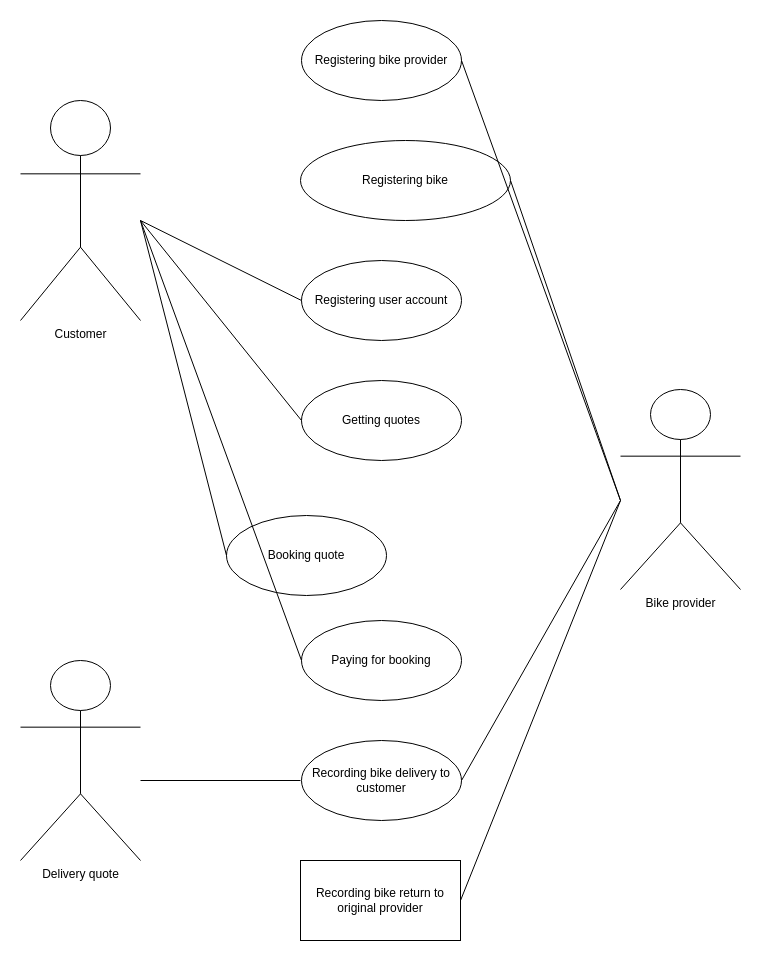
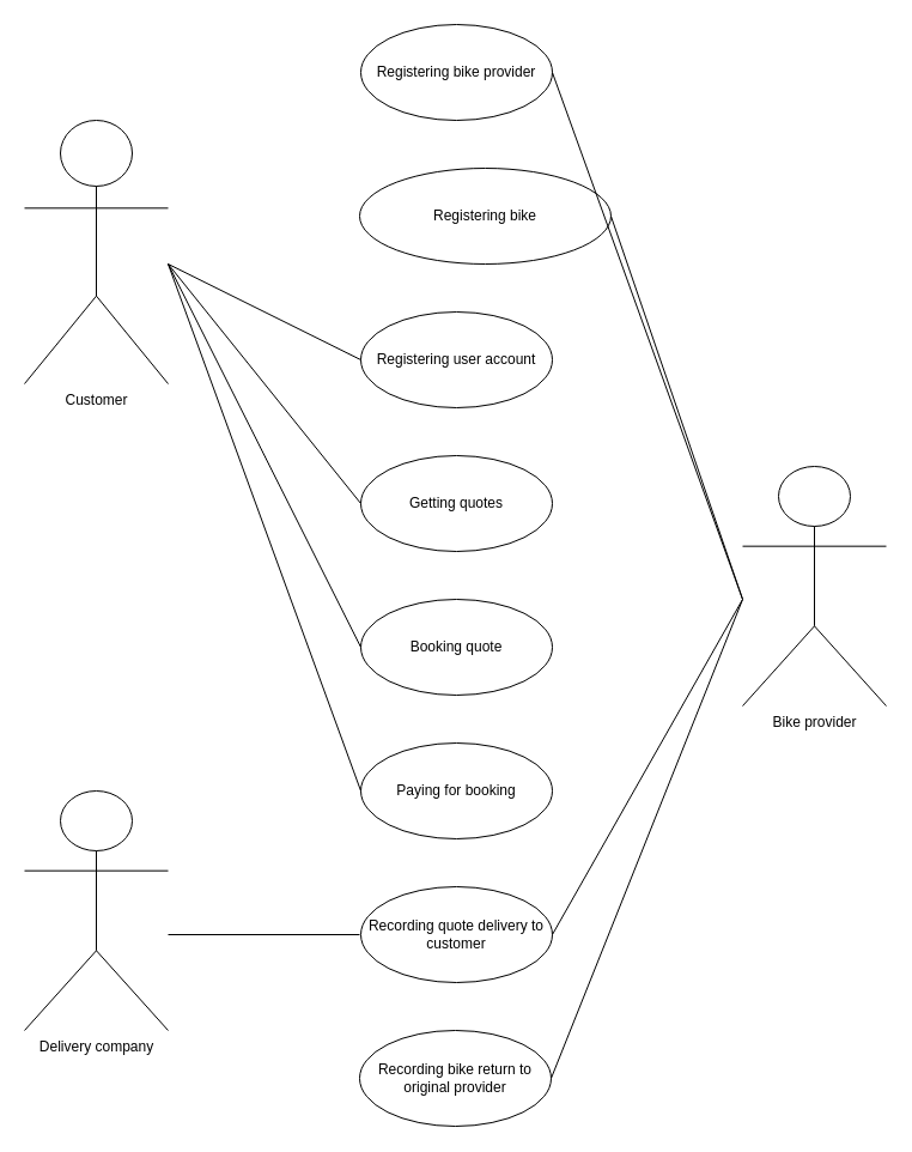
  <mxCell id="0" />
  <mxCell id="1" parent="0" />
  <mxCell id="2" value="Customer" style="shape=umlActor;verticalLabelPosition=bottom;labelBackgroundColor=#ffffff;verticalAlign=top;html=1;outlineConnect=0;" parent="1" vertex="1"><mxGeometry x="20" y="100" width="120" height="220" as="geometry" /></mxCell>
  <mxCell id="3" value="Getting quotes" style="ellipse;whiteSpace=wrap;html=1;" parent="1" vertex="1"><mxGeometry x="301" y="380" width="160" height="80" as="geometry" /></mxCell>
  <mxCell id="4" value="Bike provider" style="shape=umlActor;verticalLabelPosition=bottom;labelBackgroundColor=#ffffff;verticalAlign=top;html=1;outlineConnect=0;" parent="1" vertex="1"><mxGeometry x="620" y="389" width="120" height="200" as="geometry" /></mxCell>
- <mxCell id="5" value="Booking quote" style="ellipse;whiteSpace=wrap;html=1;" parent="1" vertex="1"><mxGeometry x="226" y="515" width="160" height="80" as="geometry" /></mxCell>
- <mxCell id="6" value="Recording bike return to original provider" style="whiteSpace=wrap;html=1;rounded=0;" parent="1" vertex="1"><mxGeometry x="300" y="860" width="160" height="80" as="geometry" /></mxCell>
- <mxCell id="7" value="Recording bike delivery to customer" style="ellipse;whiteSpace=wrap;html=1;" parent="1" vertex="1"><mxGeometry x="301" y="740" width="160" height="80" as="geometry" /></mxCell>
+ <mxCell id="5" value="Booking quote" style="ellipse;whiteSpace=wrap;html=1;" parent="1" vertex="1"><mxGeometry x="301" y="500" width="160" height="80" as="geometry" /></mxCell>
+ <mxCell id="6" value="Recording bike return to original provider" style="ellipse;whiteSpace=wrap;html=1;" parent="1" vertex="1"><mxGeometry x="300" y="860" width="160" height="80" as="geometry" /></mxCell>
+ <mxCell id="7" value="Recording quote delivery to customer" style="ellipse;whiteSpace=wrap;html=1;" parent="1" vertex="1"><mxGeometry x="301" y="740" width="160" height="80" as="geometry" /></mxCell>
  <mxCell id="8" value="Registering bike provider" style="ellipse;whiteSpace=wrap;html=1;" parent="1" vertex="1"><mxGeometry x="301" y="20" width="160" height="80" as="geometry" /></mxCell>
  <mxCell id="9" value="Registering bike" style="ellipse;whiteSpace=wrap;html=1;" parent="1" vertex="1"><mxGeometry x="300" y="140" width="210" height="80" as="geometry" /></mxCell>
  <mxCell id="10" value="Registering user account" style="ellipse;whiteSpace=wrap;html=1;" parent="1" vertex="1"><mxGeometry x="301" y="260" width="160" height="80" as="geometry" /></mxCell>
  <mxCell id="11" value="Paying for booking" style="ellipse;whiteSpace=wrap;html=1;" parent="1" vertex="1"><mxGeometry x="301" y="620" width="160" height="80" as="geometry" /></mxCell>
- <mxCell id="12" value="Delivery quote" style="shape=umlActor;verticalLabelPosition=bottom;labelBackgroundColor=#ffffff;verticalAlign=top;html=1;outlineConnect=0;" parent="1" vertex="1"><mxGeometry x="20" y="660" width="120" height="200" as="geometry" /></mxCell>
+ <mxCell id="12" value="Delivery company" style="shape=umlActor;verticalLabelPosition=bottom;labelBackgroundColor=#ffffff;verticalAlign=top;html=1;outlineConnect=0;" parent="1" vertex="1"><mxGeometry x="20" y="660" width="120" height="200" as="geometry" /></mxCell>
  <mxCell id="13" value="" style="endArrow=none;html=1;" parent="1" edge="1"><mxGeometry width="50" height="50" relative="1" as="geometry"><mxPoint x="140" y="780" as="sourcePoint" /><mxPoint x="300" y="780" as="targetPoint" /></mxGeometry></mxCell>
  <mxCell id="14" value="" style="endArrow=none;html=1;exitX=1;exitY=0.5;exitDx=0;exitDy=0;" parent="1" source="7" edge="1"><mxGeometry width="50" height="50" relative="1" as="geometry"><mxPoint x="540" y="790" as="sourcePoint" /><mxPoint x="620" y="500" as="targetPoint" /></mxGeometry></mxCell>
  <mxCell id="15" value="" style="endArrow=none;html=1;exitX=1;exitY=0.5;exitDx=0;exitDy=0;" parent="1" source="6" edge="1"><mxGeometry width="50" height="50" relative="1" as="geometry"><mxPoint x="580" y="840" as="sourcePoint" /><mxPoint x="620" y="500" as="targetPoint" /></mxGeometry></mxCell>
  <mxCell id="16" value="" style="endArrow=none;html=1;exitX=1;exitY=0.5;exitDx=0;exitDy=0;" parent="1" source="9" edge="1"><mxGeometry width="50" height="50" relative="1" as="geometry"><mxPoint x="520" y="500" as="sourcePoint" /><mxPoint x="620" y="500" as="targetPoint" /></mxGeometry></mxCell>
  <mxCell id="17" value="" style="endArrow=none;html=1;exitX=1;exitY=0.5;exitDx=0;exitDy=0;" parent="1" source="8" edge="1"><mxGeometry width="50" height="50" relative="1" as="geometry"><mxPoint x="520" y="400" as="sourcePoint" /><mxPoint x="620" y="500" as="targetPoint" /></mxGeometry></mxCell>
  <mxCell id="18" value="" style="endArrow=none;html=1;entryX=0;entryY=0.5;entryDx=0;entryDy=0;" parent="1" target="11" edge="1"><mxGeometry width="50" height="50" relative="1" as="geometry"><mxPoint x="140" y="220" as="sourcePoint" /><mxPoint x="230" y="370" as="targetPoint" /></mxGeometry></mxCell>
  <mxCell id="19" value="" style="endArrow=none;html=1;entryX=0;entryY=0.5;entryDx=0;entryDy=0;" parent="1" target="10" edge="1"><mxGeometry width="50" height="50" relative="1" as="geometry"><mxPoint x="140" y="220" as="sourcePoint" /><mxPoint x="240" y="140" as="targetPoint" /></mxGeometry></mxCell>
  <mxCell id="20" value="" style="endArrow=none;html=1;entryX=0;entryY=0.5;entryDx=0;entryDy=0;" parent="1" target="5" edge="1"><mxGeometry width="50" height="50" relative="1" as="geometry"><mxPoint x="140" y="220" as="sourcePoint" /><mxPoint x="220" y="100" as="targetPoint" /></mxGeometry></mxCell>
  <mxCell id="21" value="" style="endArrow=none;html=1;entryX=0;entryY=0.5;entryDx=0;entryDy=0;" parent="1" target="3" edge="1"><mxGeometry width="50" height="50" relative="1" as="geometry"><mxPoint x="140" y="220" as="sourcePoint" /><mxPoint x="260" y="70" as="targetPoint" /></mxGeometry></mxCell>
